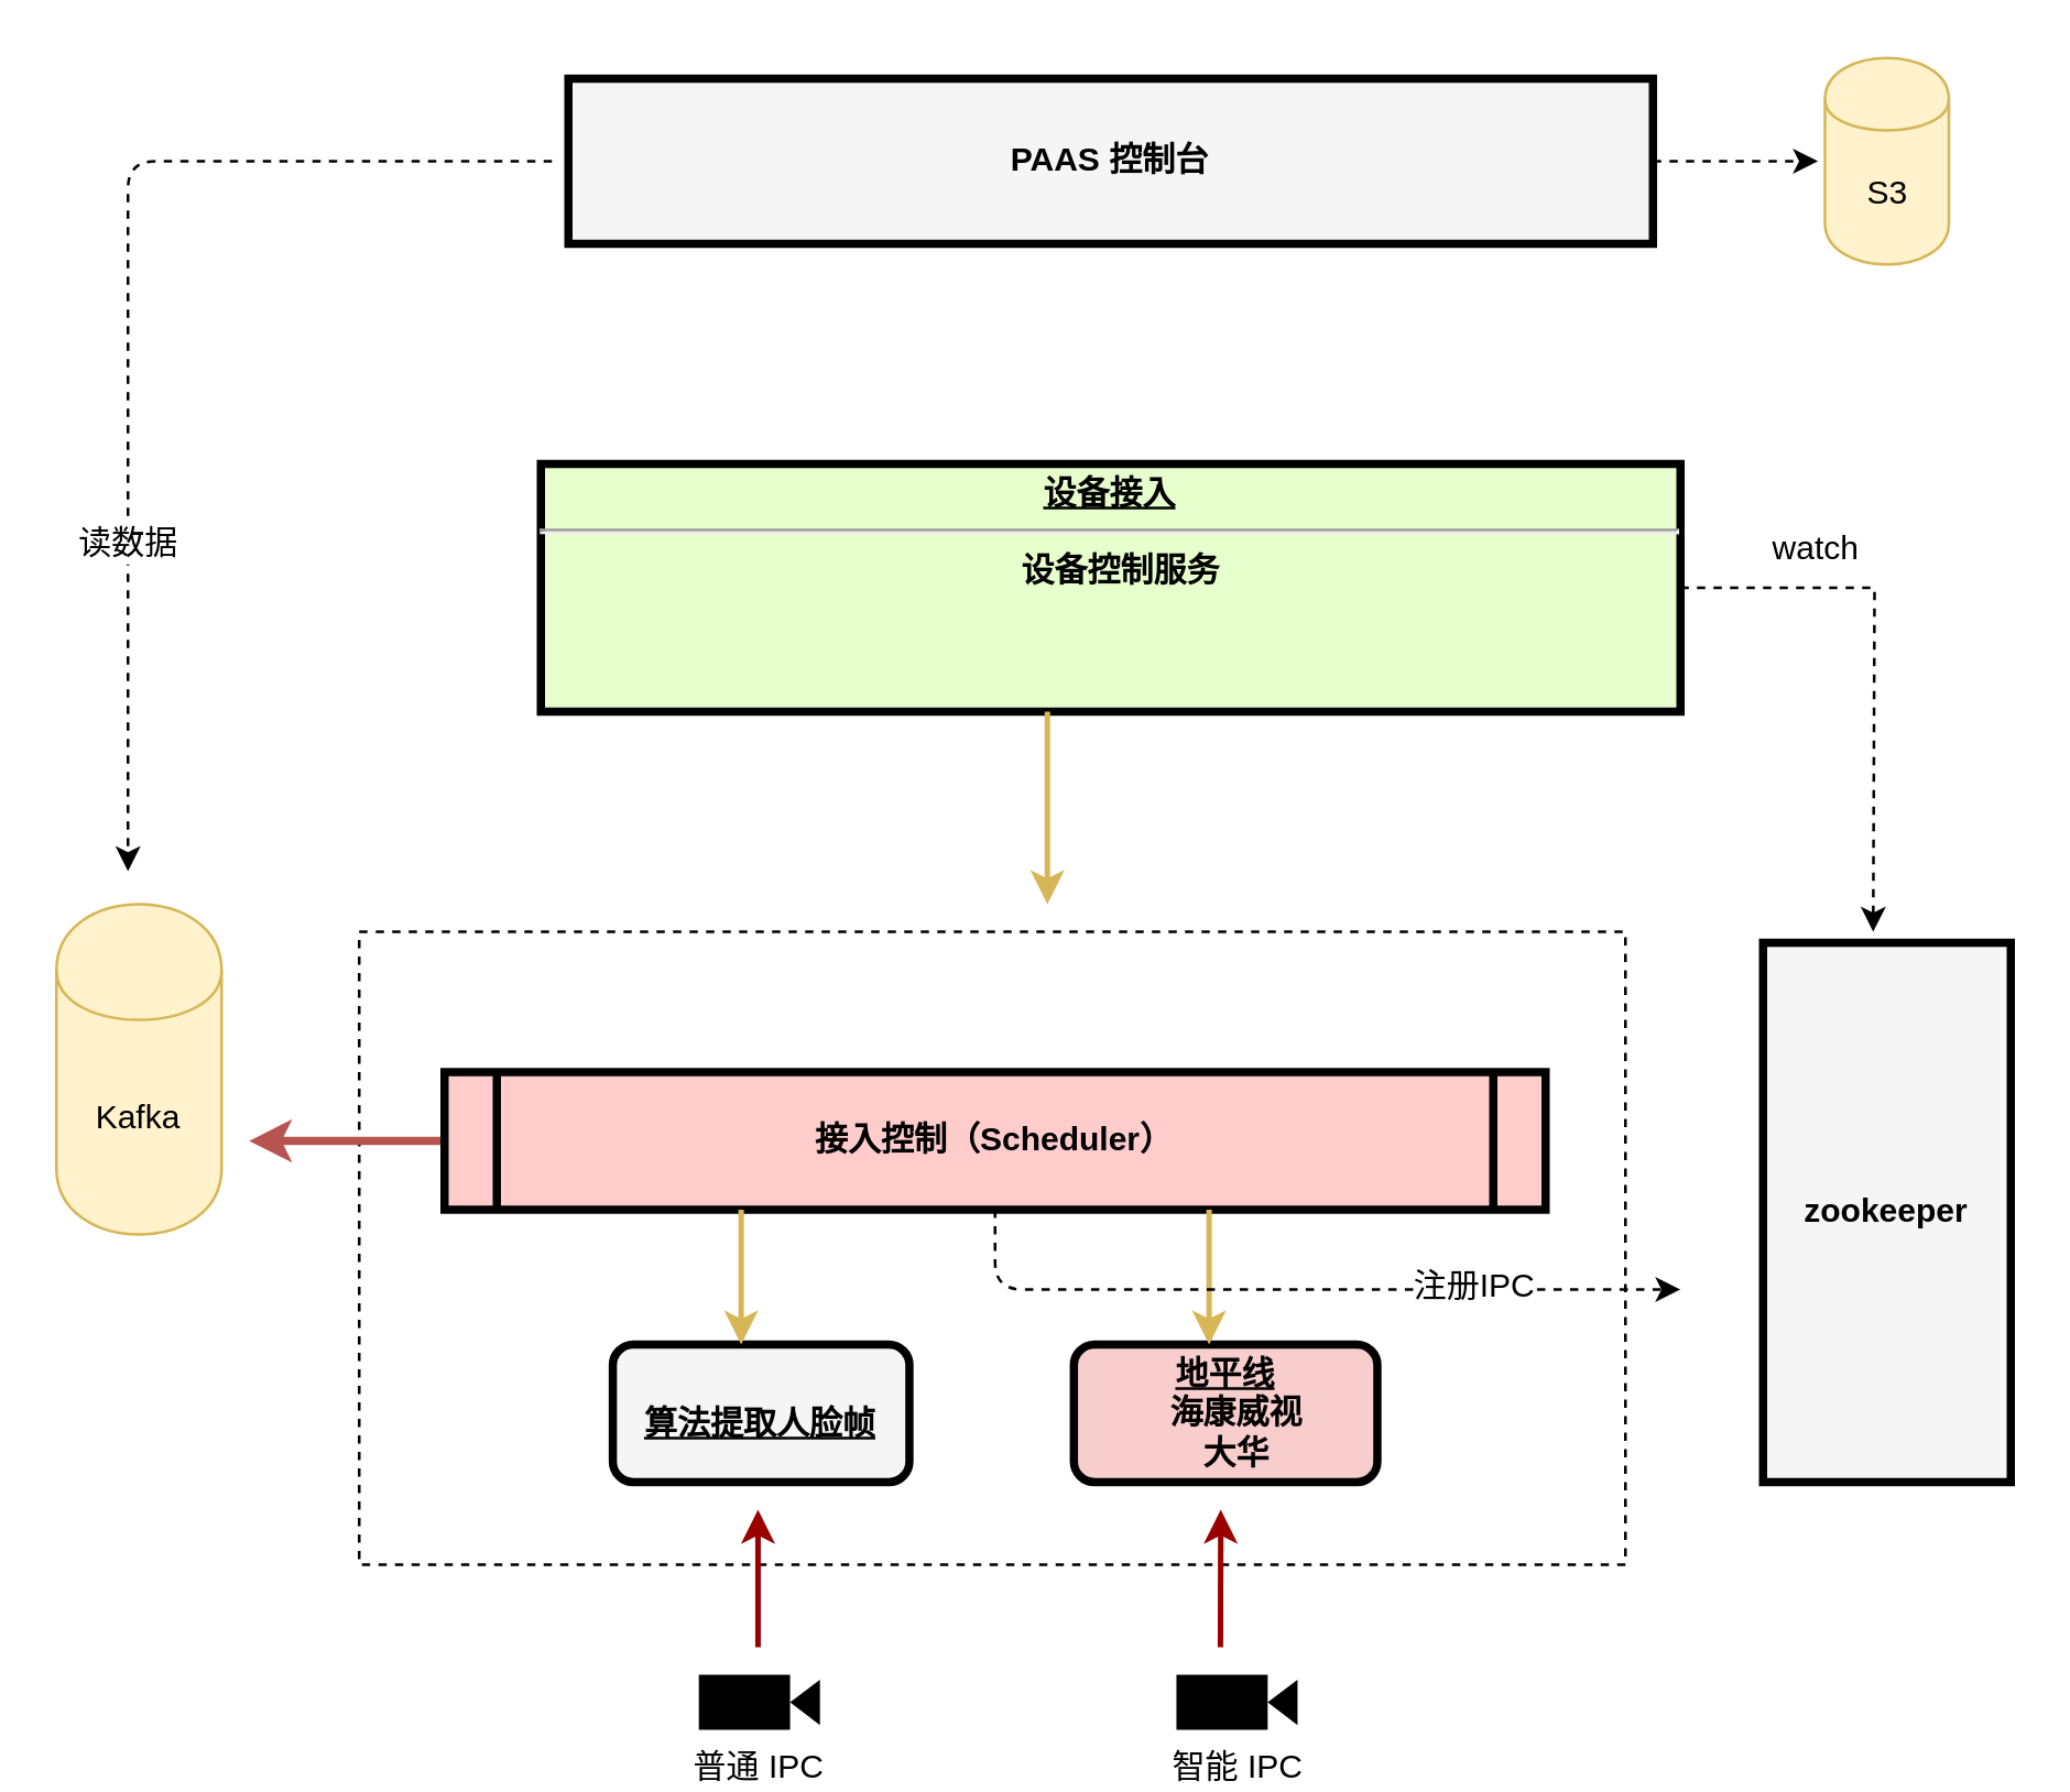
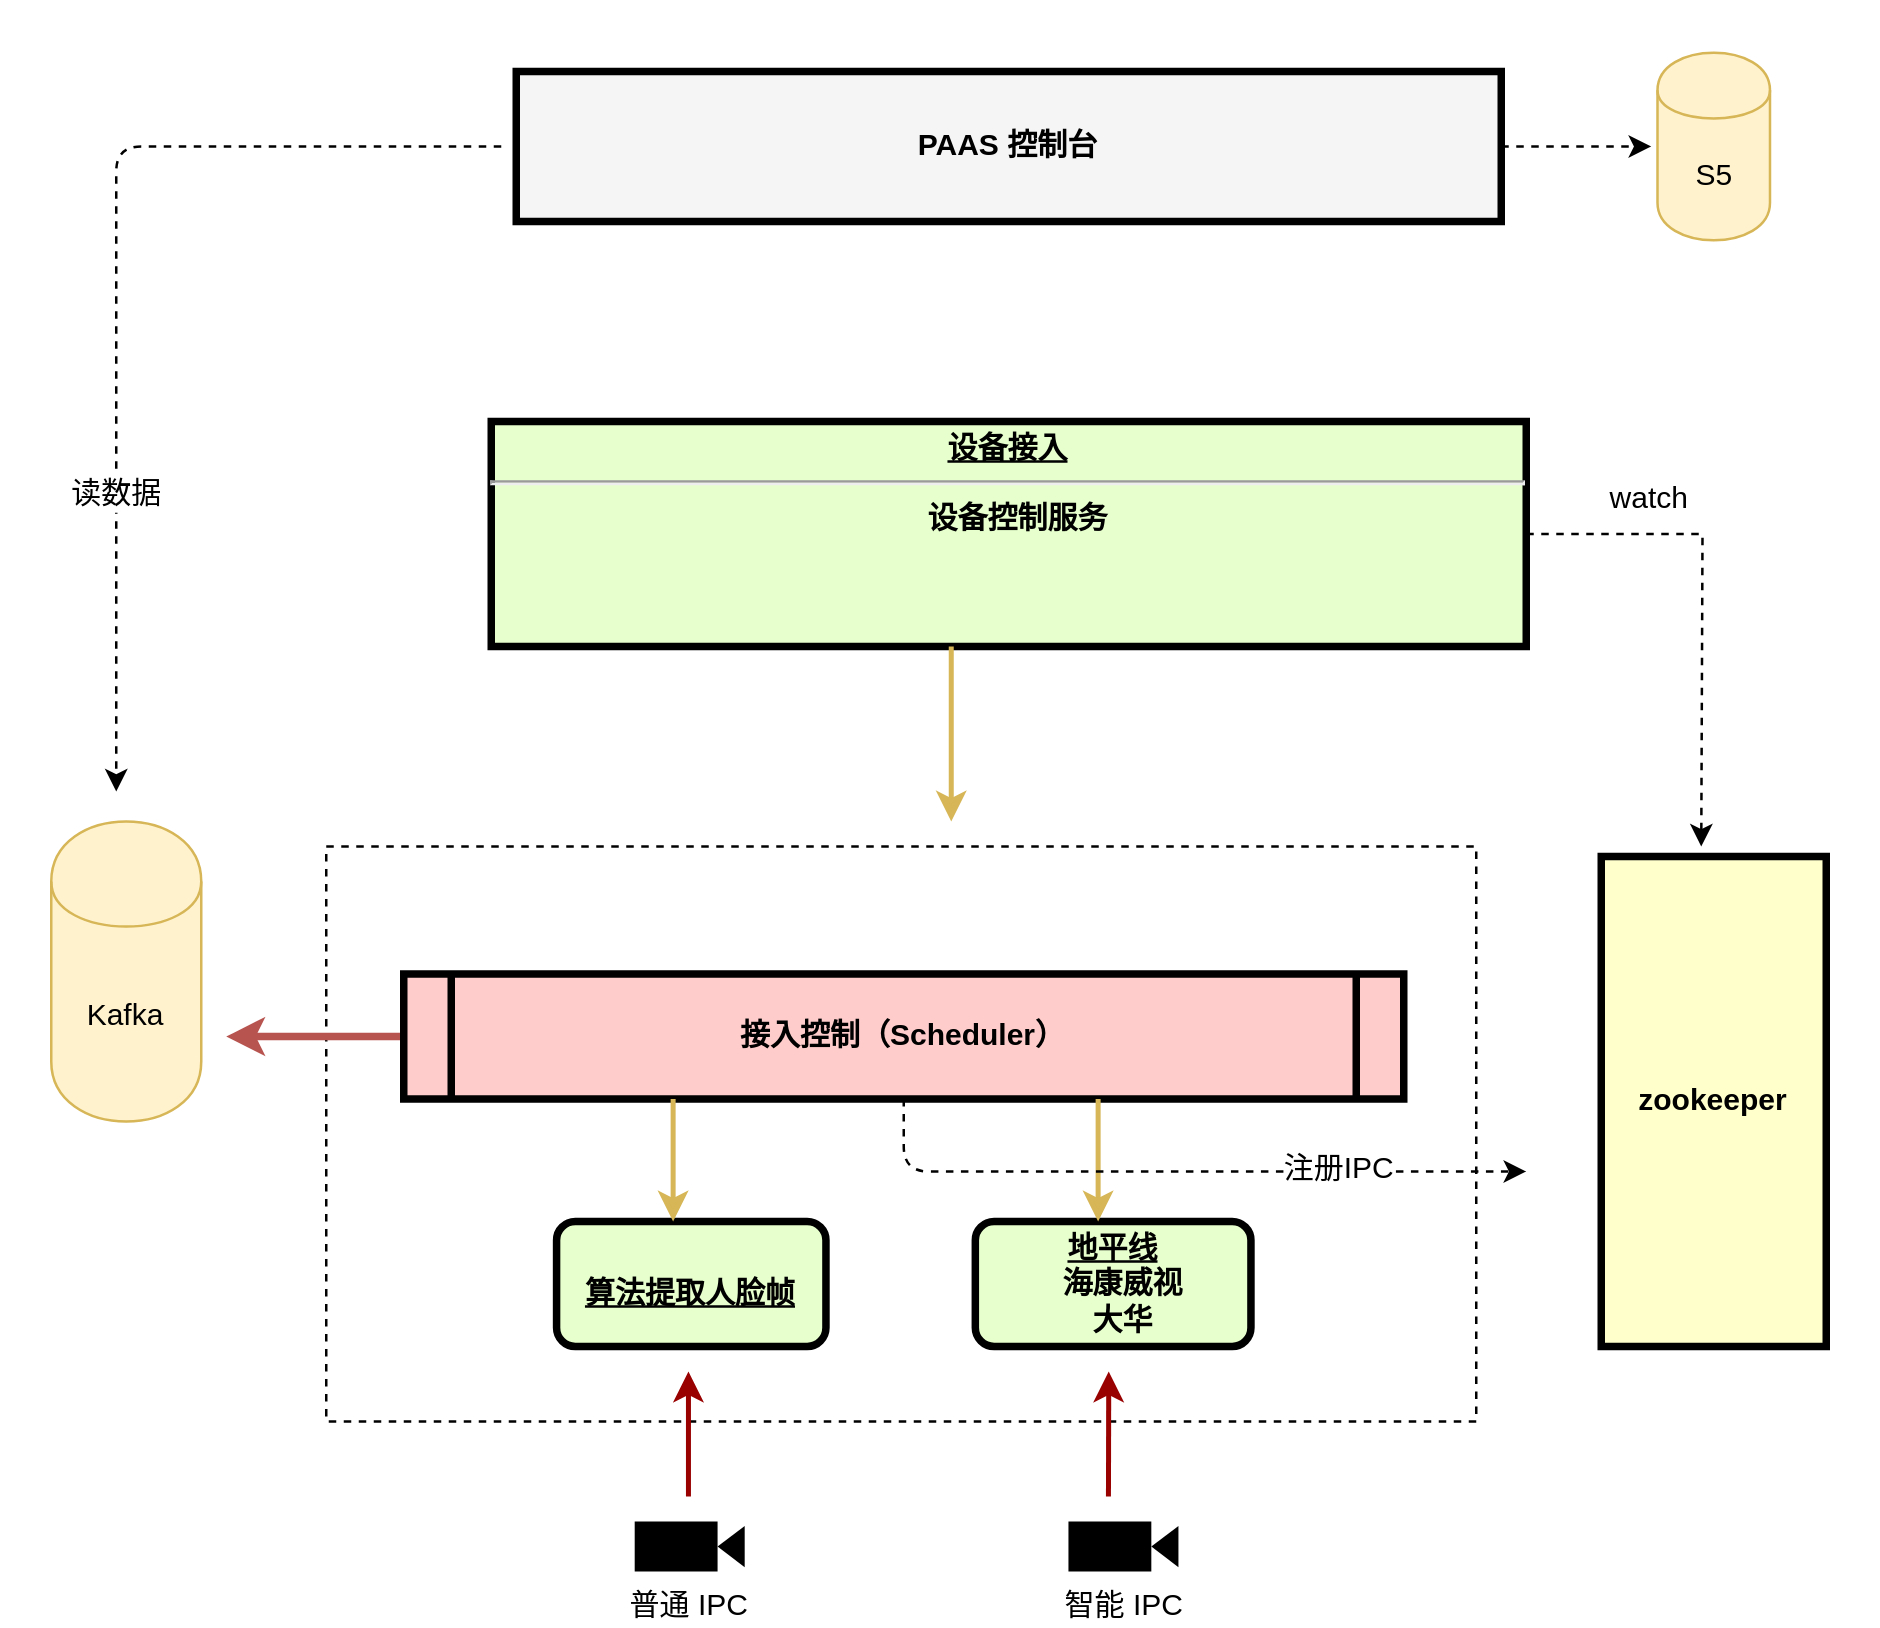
  <mxCell id="0" />
  <mxCell id="1" parent="0" />
  <mxCell id="2" value="" style="rounded=0;whiteSpace=wrap;html=1;dashed=1;" vertex="1" parent="1"><mxGeometry x="130" y="338" width="460" height="230" as="geometry" /></mxCell>
  <mxCell id="3" value="" style="edgeStyle=orthogonalEdgeStyle;rounded=0;orthogonalLoop=1;jettySize=auto;html=1;strokeWidth=1;dashed=1;" edge="1" parent="1" source="5"><mxGeometry relative="1" as="geometry"><mxPoint x="680" y="338" as="targetPoint" /></mxGeometry></mxCell>
  <mxCell id="4" value="watch" style="text;html=1;align=center;verticalAlign=middle;resizable=0;points=[];labelBackgroundColor=#ffffff;" vertex="1" connectable="0" parent="3"><mxGeometry x="-0.508" relative="1" as="geometry"><mxPoint y="-15" as="offset" /></mxGeometry></mxCell>
  <mxCell id="5" value="&lt;p style=&quot;margin: 0px ; margin-top: 4px ; text-align: center ; text-decoration: underline&quot;&gt;&lt;strong&gt;设备接入&lt;br&gt;&lt;/strong&gt;&lt;/p&gt;&lt;hr&gt;&lt;p style=&quot;margin: 0px ; margin-left: 8px&quot;&gt;设备控制服务&lt;/p&gt;" style="verticalAlign=middle;align=center;overflow=fill;fontSize=12;fontFamily=Helvetica;html=1;fontStyle=1;strokeWidth=3;fillColor=#E6FFCC;rounded=0;" parent="1" vertex="1"><mxGeometry x="196" y="168" width="414" height="90" as="geometry" /></mxCell>
  <mxCell id="6" value="PAAS 控制台" style="whiteSpace=wrap;align=center;verticalAlign=middle;fontStyle=1;strokeWidth=3;fillColor=#f5f5f5;" parent="1" vertex="1"><mxGeometry x="206" y="28" width="394" height="60" as="geometry" /></mxCell>
  <mxCell id="7" value="" style="edgeStyle=orthogonalEdgeStyle;rounded=0;orthogonalLoop=1;jettySize=auto;html=1;fillColor=#f8cecc;strokeColor=#b85450;strokeWidth=3;" edge="1" parent="1" source="8"><mxGeometry relative="1" as="geometry"><mxPoint x="90" y="414" as="targetPoint" /></mxGeometry></mxCell>
  <mxCell id="8" value="接入控制（Scheduler）" style="shape=process;whiteSpace=wrap;align=center;verticalAlign=middle;size=0.048;fontStyle=1;strokeWidth=3;fillColor=#FFCCCC" parent="1" vertex="1"><mxGeometry x="161" y="389" width="400" height="50" as="geometry" /></mxCell>
- <mxCell id="9" value="&lt;p style=&quot;margin: 0px ; margin-top: 4px ; text-align: center ; text-decoration: underline&quot;&gt;&lt;span&gt;地平线&lt;/span&gt;&lt;br&gt;&lt;/p&gt;&lt;p style=&quot;margin: 0px ; margin-left: 8px&quot;&gt;海康威视&lt;/p&gt;&lt;p style=&quot;margin: 0px ; margin-left: 8px&quot;&gt;大华&lt;/p&gt;" style="verticalAlign=middle;align=center;overflow=fill;fontSize=12;fontFamily=Helvetica;html=1;rounded=1;fontStyle=1;strokeWidth=3;fillColor=#f8cecc;" parent="1" vertex="1"><mxGeometry x="389.63" y="488" width="110.25" height="50" as="geometry" /></mxCell>
- <mxCell id="10" value="&lt;p style=&quot;margin: 0px ; margin-top: 4px ; text-align: center ; text-decoration: underline&quot;&gt;&lt;span&gt;&lt;br&gt;&lt;/span&gt;&lt;/p&gt;&lt;p style=&quot;margin: 0px ; margin-top: 4px ; text-align: center ; text-decoration: underline&quot;&gt;&lt;span&gt;算法提取人脸帧&lt;/span&gt;&lt;br&gt;&lt;/p&gt;" style="verticalAlign=middle;align=center;overflow=fill;fontSize=12;fontFamily=Helvetica;html=1;rounded=1;fontStyle=1;strokeWidth=3;fillColor=#f5f5f5;" parent="1" vertex="1"><mxGeometry x="222.13" y="488" width="107.75" height="50" as="geometry" /></mxCell>
+ <mxCell id="9" value="&lt;p style=&quot;margin: 0px ; margin-top: 4px ; text-align: center ; text-decoration: underline&quot;&gt;&lt;span&gt;地平线&lt;/span&gt;&lt;br&gt;&lt;/p&gt;&lt;p style=&quot;margin: 0px ; margin-left: 8px&quot;&gt;海康威视&lt;/p&gt;&lt;p style=&quot;margin: 0px ; margin-left: 8px&quot;&gt;大华&lt;/p&gt;" style="verticalAlign=middle;align=center;overflow=fill;fontSize=12;fontFamily=Helvetica;html=1;rounded=1;fontStyle=1;strokeWidth=3;fillColor=#E6FFCC" parent="1" vertex="1"><mxGeometry x="389.63" y="488" width="110.25" height="50" as="geometry" /></mxCell>
+ <mxCell id="10" value="&lt;p style=&quot;margin: 0px ; margin-top: 4px ; text-align: center ; text-decoration: underline&quot;&gt;&lt;span&gt;&lt;br&gt;&lt;/span&gt;&lt;/p&gt;&lt;p style=&quot;margin: 0px ; margin-top: 4px ; text-align: center ; text-decoration: underline&quot;&gt;&lt;span&gt;算法提取人脸帧&lt;/span&gt;&lt;br&gt;&lt;/p&gt;" style="verticalAlign=middle;align=center;overflow=fill;fontSize=12;fontFamily=Helvetica;html=1;rounded=1;fontStyle=1;strokeWidth=3;fillColor=#E6FFCC" parent="1" vertex="1"><mxGeometry x="222.13" y="488" width="107.75" height="50" as="geometry" /></mxCell>
  <mxCell id="11" value="" style="edgeStyle=elbowEdgeStyle;elbow=horizontal;strokeColor=#d6b656;strokeWidth=2;fillColor=#fff2cc;" parent="1" source="5" edge="1"><mxGeometry width="100" height="100" relative="1" as="geometry"><mxPoint x="10" y="498" as="sourcePoint" /><mxPoint x="380" y="328" as="targetPoint" /><Array as="points"><mxPoint x="380" y="298" /><mxPoint x="240" y="358" /></Array></mxGeometry></mxCell>
  <mxCell id="12" value="" style="edgeStyle=elbowEdgeStyle;elbow=horizontal;strokeColor=#d6b656;strokeWidth=2;fillColor=#fff2cc;" parent="1" target="9" edge="1"><mxGeometry width="100" height="100" relative="1" as="geometry"><mxPoint x="438.75" y="439" as="sourcePoint" /><mxPoint x="378.75" y="488" as="targetPoint" /><Array as="points"><mxPoint x="438.75" y="478" /></Array></mxGeometry></mxCell>
  <mxCell id="13" value="" style="edgeStyle=elbowEdgeStyle;elbow=horizontal;strokeColor=#990000;strokeWidth=2" parent="1" edge="1"><mxGeometry width="100" height="100" relative="1" as="geometry"><mxPoint x="442.88" y="598" as="sourcePoint" /><mxPoint x="443.13" y="548" as="targetPoint" /></mxGeometry></mxCell>
  <mxCell id="14" value="" style="edgeStyle=elbowEdgeStyle;elbow=horizontal;strokeColor=#d6b656;strokeWidth=2;fillColor=#fff2cc;" parent="1" target="10" edge="1"><mxGeometry width="100" height="100" relative="1" as="geometry"><mxPoint x="268.75" y="439" as="sourcePoint" /><mxPoint x="28.75" y="398" as="targetPoint" /><Array as="points"><mxPoint x="268.75" y="468" /></Array></mxGeometry></mxCell>
  <mxCell id="15" value="智能 IPC" style="shape=mxgraph.signs.tech.video_camera;html=1;pointerEvents=1;fillColor=#000000;strokeColor=none;verticalLabelPosition=bottom;verticalAlign=top;align=center;" vertex="1" parent="1"><mxGeometry x="426.88" y="608" width="44" height="20" as="geometry" /></mxCell>
  <mxCell id="16" value="普通 IPC" style="shape=mxgraph.signs.tech.video_camera;html=1;pointerEvents=1;fillColor=#000000;strokeColor=none;verticalLabelPosition=bottom;verticalAlign=top;align=center;" vertex="1" parent="1"><mxGeometry x="253.38" y="608" width="44" height="20" as="geometry" /></mxCell>
  <mxCell id="17" value="" style="edgeStyle=elbowEdgeStyle;elbow=horizontal;strokeColor=#990000;strokeWidth=2" edge="1" parent="1"><mxGeometry width="100" height="100" relative="1" as="geometry"><mxPoint x="274.88" y="598" as="sourcePoint" /><mxPoint x="275.13" y="548" as="targetPoint" /><Array as="points"><mxPoint x="274.88" y="598" /></Array></mxGeometry></mxCell>
- <mxCell id="18" value="zookeeper" style="whiteSpace=wrap;align=center;verticalAlign=middle;fontStyle=1;strokeWidth=3;fillColor=#f5f5f5;" vertex="1" parent="1"><mxGeometry x="640" y="342" width="90" height="196" as="geometry" /></mxCell>
+ <mxCell id="18" value="zookeeper" style="whiteSpace=wrap;align=center;verticalAlign=middle;fontStyle=1;strokeWidth=3;fillColor=#FFFFCC" vertex="1" parent="1"><mxGeometry x="640" y="342" width="90" height="196" as="geometry" /></mxCell>
  <mxCell id="19" value="" style="edgeStyle=elbowEdgeStyle;elbow=vertical;endArrow=classic;html=1;strokeWidth=1;exitX=0.5;exitY=1;exitDx=0;exitDy=0;dashed=1;" edge="1" parent="1" source="8"><mxGeometry width="50" height="50" relative="1" as="geometry"><mxPoint x="500" y="508" as="sourcePoint" /><mxPoint x="610" y="468" as="targetPoint" /><Array as="points"><mxPoint x="470" y="468" /><mxPoint x="480" y="478" /><mxPoint x="480" y="488" /></Array></mxGeometry></mxCell>
  <mxCell id="20" value="注册IPC" style="text;html=1;align=center;verticalAlign=middle;resizable=0;points=[];labelBackgroundColor=#ffffff;" vertex="1" connectable="0" parent="19"><mxGeometry x="0.452" y="2" relative="1" as="geometry"><mxPoint as="offset" /></mxGeometry></mxCell>
  <mxCell id="21" value="" style="edgeStyle=segmentEdgeStyle;endArrow=classic;html=1;dashed=1;strokeWidth=1;entryX=0.5;entryY=0;entryDx=0;entryDy=0;" edge="1" parent="1"><mxGeometry width="50" height="50" relative="1" as="geometry"><mxPoint x="200" y="58" as="sourcePoint" /><mxPoint x="46" y="316" as="targetPoint" /></mxGeometry></mxCell>
  <mxCell id="22" value="读数据" style="text;html=1;align=center;verticalAlign=middle;resizable=0;points=[];labelBackgroundColor=#ffffff;" vertex="1" connectable="0" parent="21"><mxGeometry x="0.419" y="-1" relative="1" as="geometry"><mxPoint as="offset" /></mxGeometry></mxCell>
  <mxCell id="23" value="Kafka" style="shape=cylinder;whiteSpace=wrap;html=1;boundedLbl=1;backgroundOutline=1;fillColor=#fff2cc;strokeColor=#d6b656;" vertex="1" parent="1"><mxGeometry x="20" y="328" width="60" height="120" as="geometry" /></mxCell>
- <mxCell id="24" value="S3" style="shape=cylinder;whiteSpace=wrap;html=1;boundedLbl=1;backgroundOutline=1;fillColor=#fff2cc;strokeColor=#d6b656;" vertex="1" parent="1"><mxGeometry x="662.5" y="20.5" width="45" height="75" as="geometry" /></mxCell>
+ <mxCell id="24" value="S5" style="shape=cylinder;whiteSpace=wrap;html=1;boundedLbl=1;backgroundOutline=1;fillColor=#fff2cc;strokeColor=#d6b656;" vertex="1" parent="1"><mxGeometry x="662.5" y="20.5" width="45" height="75" as="geometry" /></mxCell>
  <mxCell id="25" value="" style="endArrow=classic;html=1;dashed=1;strokeWidth=1;" edge="1" parent="1"><mxGeometry width="50" height="50" relative="1" as="geometry"><mxPoint x="600" y="58" as="sourcePoint" /><mxPoint x="660" y="58" as="targetPoint" /></mxGeometry></mxCell>
